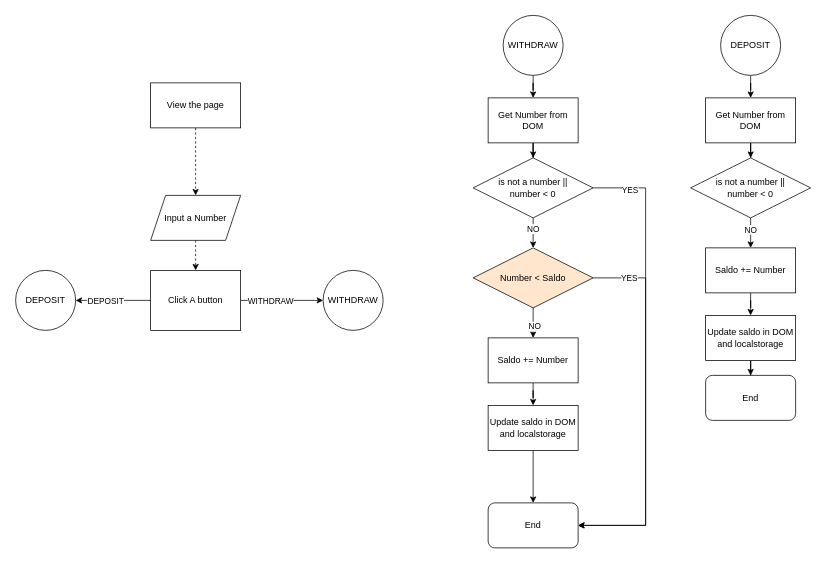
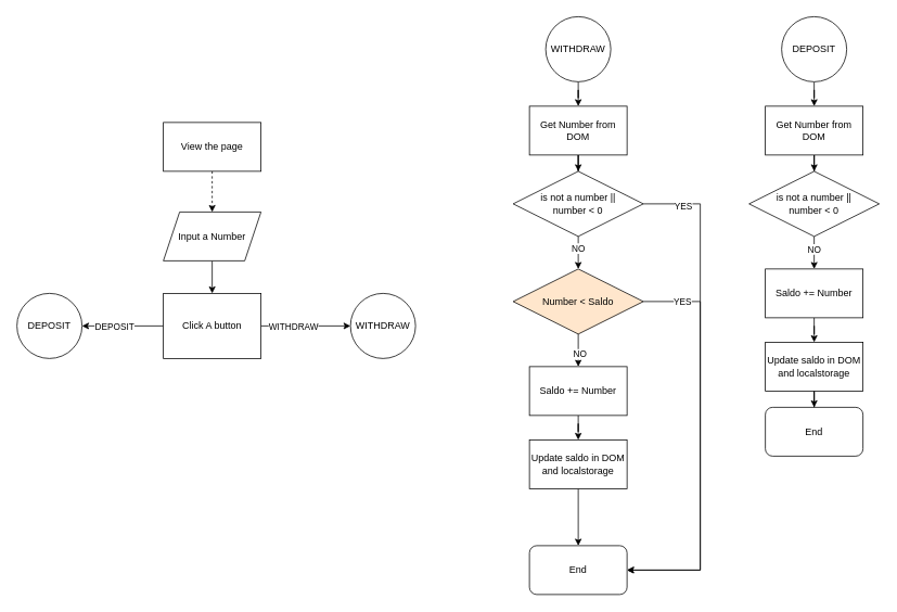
  <mxCell id="0" />
  <mxCell id="1" parent="0" />
  <mxCell id="2" value="" style="edgeStyle=orthogonalEdgeStyle;rounded=0;orthogonalLoop=1;jettySize=auto;html=1;dashed=1;" parent="1" source="3" target="5" edge="1"><mxGeometry relative="1" as="geometry" /></mxCell>
- <mxCell id="3" value="View the page" style="rounded=0;whiteSpace=wrap;html=1;" parent="1" vertex="1"><mxGeometry x="200" y="110" width="120" height="60" as="geometry" /></mxCell>
- <mxCell id="4" value="" style="edgeStyle=orthogonalEdgeStyle;rounded=0;orthogonalLoop=1;jettySize=auto;html=1;dashed=1;" parent="1" source="5" target="10" edge="1"><mxGeometry relative="1" as="geometry" /></mxCell>
+ <mxCell id="3" value="View the page" style="rounded=0;whiteSpace=wrap;html=1;" parent="1" vertex="1"><mxGeometry x="200" y="150" width="120" height="60" as="geometry" /></mxCell>
+ <mxCell id="4" value="" style="edgeStyle=orthogonalEdgeStyle;rounded=0;orthogonalLoop=1;jettySize=auto;html=1;" parent="1" source="5" target="10" edge="1"><mxGeometry relative="1" as="geometry" /></mxCell>
  <mxCell id="5" value="Input a Number" style="shape=parallelogram;perimeter=parallelogramPerimeter;whiteSpace=wrap;html=1;fixedSize=1;" parent="1" vertex="1"><mxGeometry x="200" y="260" width="120" height="60" as="geometry" /></mxCell>
  <mxCell id="6" value="" style="edgeStyle=orthogonalEdgeStyle;rounded=0;orthogonalLoop=1;jettySize=auto;html=1;" parent="1" source="10" target="11" edge="1"><mxGeometry relative="1" as="geometry" /></mxCell>
  <mxCell id="7" value="WITHDRAW" style="edgeLabel;html=1;align=center;verticalAlign=middle;resizable=0;points=[];" parent="6" vertex="1" connectable="0"><mxGeometry x="-0.283" relative="1" as="geometry"><mxPoint as="offset" /></mxGeometry></mxCell>
  <mxCell id="8" value="" style="edgeStyle=orthogonalEdgeStyle;rounded=0;orthogonalLoop=1;jettySize=auto;html=1;" parent="1" source="10" target="12" edge="1"><mxGeometry relative="1" as="geometry" /></mxCell>
  <mxCell id="9" value="DEPOSIT" style="edgeLabel;html=1;align=center;verticalAlign=middle;resizable=0;points=[];" parent="8" vertex="1" connectable="0"><mxGeometry x="0.227" relative="1" as="geometry"><mxPoint as="offset" /></mxGeometry></mxCell>
  <mxCell id="10" value="Click A button" style="whiteSpace=wrap;html=1;rounded=0;" parent="1" vertex="1"><mxGeometry x="200" y="360" width="120" height="80" as="geometry" /></mxCell>
  <mxCell id="11" value="WITHDRAW" style="ellipse;whiteSpace=wrap;html=1;aspect=fixed;" parent="1" vertex="1"><mxGeometry x="430" y="360" width="80" height="80" as="geometry" /></mxCell>
  <mxCell id="12" value="DEPOSIT" style="ellipse;whiteSpace=wrap;html=1;" parent="1" vertex="1"><mxGeometry x="20" y="360" width="80" height="80" as="geometry" /></mxCell>
  <mxCell id="13" value="" style="edgeStyle=orthogonalEdgeStyle;rounded=0;orthogonalLoop=1;jettySize=auto;html=1;" parent="1" source="14" target="16" edge="1"><mxGeometry relative="1" as="geometry" /></mxCell>
  <mxCell id="14" value="WITHDRAW" style="ellipse;whiteSpace=wrap;html=1;aspect=fixed;" parent="1" vertex="1"><mxGeometry x="670" y="20" width="80" height="80" as="geometry" /></mxCell>
  <mxCell id="15" value="" style="edgeStyle=orthogonalEdgeStyle;rounded=0;orthogonalLoop=1;jettySize=auto;html=1;" parent="1" source="16" target="21" edge="1"><mxGeometry relative="1" as="geometry" /></mxCell>
  <mxCell id="16" value="Get Number from DOM" style="whiteSpace=wrap;html=1;" parent="1" vertex="1"><mxGeometry x="650" y="130" width="120" height="60" as="geometry" /></mxCell>
  <mxCell id="17" value="" style="edgeStyle=orthogonalEdgeStyle;rounded=0;orthogonalLoop=1;jettySize=auto;html=1;" parent="1" source="21" target="26" edge="1"><mxGeometry relative="1" as="geometry" /></mxCell>
  <mxCell id="18" value="NO" style="edgeLabel;html=1;align=center;verticalAlign=middle;resizable=0;points=[];" parent="17" vertex="1" connectable="0"><mxGeometry x="-0.283" y="-1" relative="1" as="geometry"><mxPoint as="offset" /></mxGeometry></mxCell>
  <mxCell id="19" style="edgeStyle=orthogonalEdgeStyle;rounded=0;orthogonalLoop=1;jettySize=auto;html=1;entryX=1;entryY=0.5;entryDx=0;entryDy=0;" parent="1" source="21" target="27" edge="1"><mxGeometry relative="1" as="geometry"><Array as="points"><mxPoint x="860" y="250" /><mxPoint x="860" y="700" /></Array></mxGeometry></mxCell>
  <mxCell id="20" value="YES" style="edgeLabel;html=1;align=center;verticalAlign=middle;resizable=0;points=[];" parent="19" vertex="1" connectable="0"><mxGeometry x="-0.843" y="-2" relative="1" as="geometry"><mxPoint as="offset" /></mxGeometry></mxCell>
  <mxCell id="21" value="is not a number || &lt;br&gt;number &amp;lt; 0" style="rhombus;whiteSpace=wrap;html=1;" parent="1" vertex="1"><mxGeometry x="630" y="210" width="160" height="80" as="geometry" /></mxCell>
  <mxCell id="22" value="" style="edgeStyle=orthogonalEdgeStyle;rounded=0;orthogonalLoop=1;jettySize=auto;html=1;" parent="1" source="26" edge="1"><mxGeometry relative="1" as="geometry"><mxPoint x="710" y="450" as="targetPoint" /></mxGeometry></mxCell>
  <mxCell id="23" value="NO" style="edgeLabel;html=1;align=center;verticalAlign=middle;resizable=0;points=[];" parent="22" vertex="1" connectable="0"><mxGeometry x="0.213" y="1" relative="1" as="geometry"><mxPoint as="offset" /></mxGeometry></mxCell>
  <mxCell id="24" style="edgeStyle=orthogonalEdgeStyle;rounded=0;orthogonalLoop=1;jettySize=auto;html=1;entryX=1;entryY=0.5;entryDx=0;entryDy=0;" parent="1" source="26" target="27" edge="1"><mxGeometry relative="1" as="geometry"><Array as="points"><mxPoint x="860" y="370" /><mxPoint x="860" y="700" /></Array></mxGeometry></mxCell>
  <mxCell id="25" value="YES" style="edgeLabel;html=1;align=center;verticalAlign=middle;resizable=0;points=[];" parent="24" vertex="1" connectable="0"><mxGeometry x="-0.807" relative="1" as="geometry"><mxPoint as="offset" /></mxGeometry></mxCell>
  <mxCell id="26" value="Number &amp;lt; Saldo" style="rhombus;whiteSpace=wrap;html=1;fillColor=#ffe6cc;" parent="1" vertex="1"><mxGeometry x="630" y="330" width="160" height="80" as="geometry" /></mxCell>
  <mxCell id="27" value="End" style="rounded=1;whiteSpace=wrap;html=1;" parent="1" vertex="1"><mxGeometry x="650" y="670" width="120" height="60" as="geometry" /></mxCell>
  <mxCell id="28" value="" style="edgeStyle=orthogonalEdgeStyle;rounded=0;orthogonalLoop=1;jettySize=auto;html=1;" parent="1" source="29" target="31" edge="1"><mxGeometry relative="1" as="geometry" /></mxCell>
  <mxCell id="29" value="DEPOSIT" style="ellipse;whiteSpace=wrap;html=1;aspect=fixed;" parent="1" vertex="1"><mxGeometry x="960" y="20" width="80" height="80" as="geometry" /></mxCell>
  <mxCell id="30" value="" style="edgeStyle=orthogonalEdgeStyle;rounded=0;orthogonalLoop=1;jettySize=auto;html=1;" parent="1" source="31" target="34" edge="1"><mxGeometry relative="1" as="geometry" /></mxCell>
  <mxCell id="31" value="Get Number from DOM" style="whiteSpace=wrap;html=1;" parent="1" vertex="1"><mxGeometry x="940" y="130" width="120" height="60" as="geometry" /></mxCell>
  <mxCell id="32" value="" style="edgeStyle=orthogonalEdgeStyle;rounded=0;orthogonalLoop=1;jettySize=auto;html=1;" parent="1" source="34" edge="1"><mxGeometry relative="1" as="geometry"><mxPoint x="1000" y="330" as="targetPoint" /></mxGeometry></mxCell>
  <mxCell id="33" value="NO" style="edgeLabel;html=1;align=center;verticalAlign=middle;resizable=0;points=[];" parent="32" vertex="1" connectable="0"><mxGeometry x="-0.283" y="-1" relative="1" as="geometry"><mxPoint as="offset" /></mxGeometry></mxCell>
  <mxCell id="34" value="is not a number || &lt;br&gt;number &amp;lt; 0" style="rhombus;whiteSpace=wrap;html=1;" parent="1" vertex="1"><mxGeometry x="920" y="210" width="160" height="80" as="geometry" /></mxCell>
  <mxCell id="35" value="" style="edgeStyle=orthogonalEdgeStyle;rounded=0;orthogonalLoop=1;jettySize=auto;html=1;" parent="1" source="36" target="38" edge="1"><mxGeometry relative="1" as="geometry" /></mxCell>
  <mxCell id="36" value="Saldo += Number" style="whiteSpace=wrap;html=1;" parent="1" vertex="1"><mxGeometry x="940" y="330" width="120" height="60" as="geometry" /></mxCell>
  <mxCell id="37" value="" style="edgeStyle=orthogonalEdgeStyle;rounded=0;orthogonalLoop=1;jettySize=auto;html=1;" parent="1" source="38" target="39" edge="1"><mxGeometry relative="1" as="geometry" /></mxCell>
  <mxCell id="38" value="Update saldo in DOM and localstorage" style="whiteSpace=wrap;html=1;" parent="1" vertex="1"><mxGeometry x="940" y="420" width="120" height="60" as="geometry" /></mxCell>
  <mxCell id="39" value="End" style="rounded=1;whiteSpace=wrap;html=1;" parent="1" vertex="1"><mxGeometry x="940" y="500" width="120" height="60" as="geometry" /></mxCell>
  <mxCell id="40" value="" style="edgeStyle=orthogonalEdgeStyle;rounded=0;orthogonalLoop=1;jettySize=auto;html=1;" parent="1" source="41" target="43" edge="1"><mxGeometry relative="1" as="geometry" /></mxCell>
  <mxCell id="41" value="Saldo += Number" style="whiteSpace=wrap;html=1;" parent="1" vertex="1"><mxGeometry x="650" y="450" width="120" height="60" as="geometry" /></mxCell>
  <mxCell id="42" value="" style="edgeStyle=orthogonalEdgeStyle;rounded=0;orthogonalLoop=1;jettySize=auto;html=1;" parent="1" source="43" target="27" edge="1"><mxGeometry relative="1" as="geometry" /></mxCell>
  <mxCell id="43" value="Update saldo in DOM and localstorage" style="whiteSpace=wrap;html=1;" parent="1" vertex="1"><mxGeometry x="650" y="540" width="120" height="60" as="geometry" /></mxCell>
